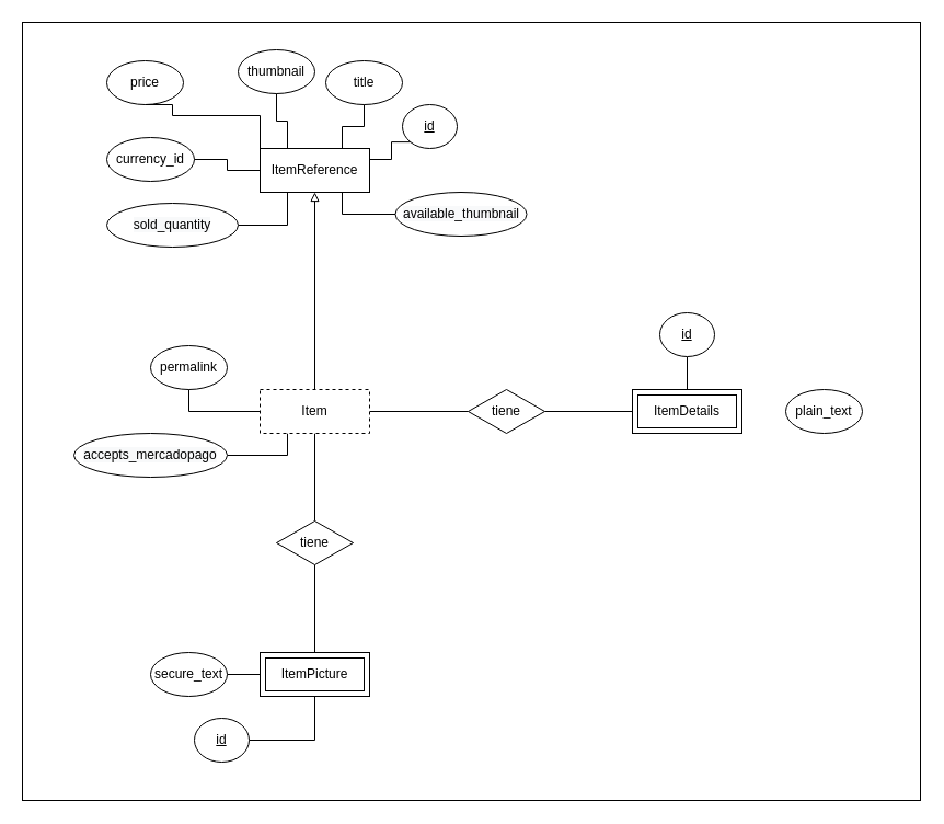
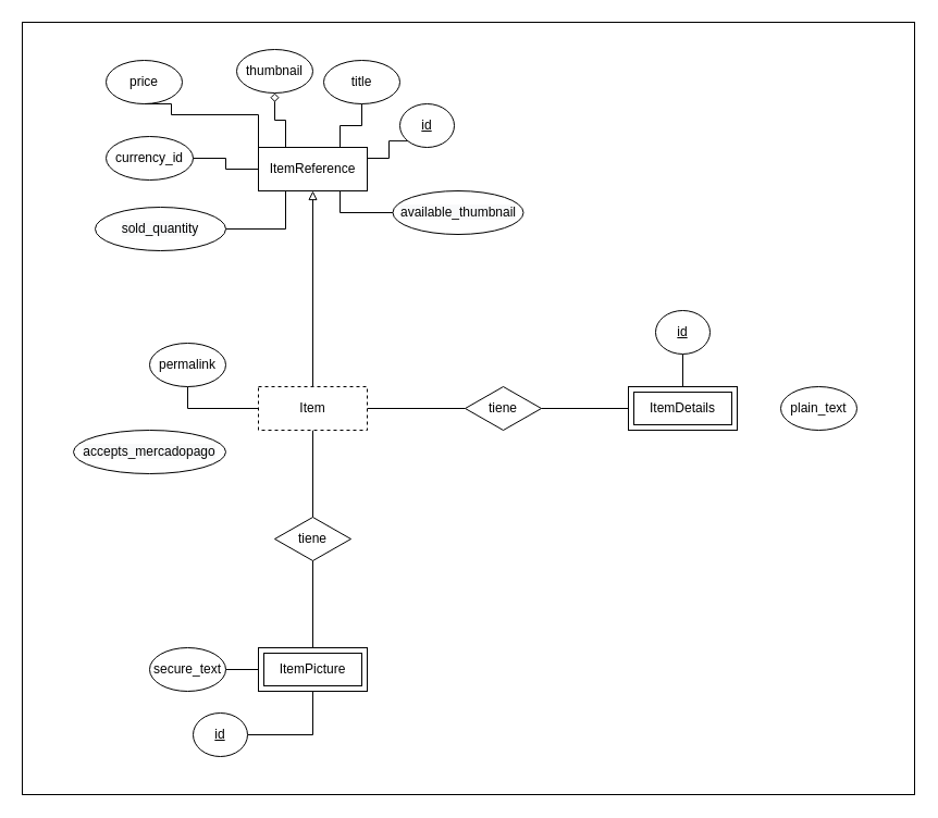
  <mxCell id="0" />
  <mxCell id="1" parent="0" />
  <mxCell id="2" value="" style="rounded=0;whiteSpace=wrap;html=1;" vertex="1" parent="1"><mxGeometry x="20" y="20" width="820" height="710" as="geometry" /></mxCell>
  <mxCell id="3" value="title" style="ellipse;whiteSpace=wrap;html=1;align=center;" vertex="1" parent="1"><mxGeometry x="297" y="55" width="70" height="40" as="geometry" /></mxCell>
  <mxCell id="4" value="id" style="ellipse;whiteSpace=wrap;html=1;align=center;fontStyle=4;" vertex="1" parent="1"><mxGeometry x="367" y="95" width="50" height="40" as="geometry" /></mxCell>
  <mxCell id="5" value="price" style="ellipse;whiteSpace=wrap;html=1;align=center;" vertex="1" parent="1"><mxGeometry x="97" y="55" width="70" height="40" as="geometry" /></mxCell>
  <mxCell id="6" value="currency_id" style="ellipse;whiteSpace=wrap;html=1;align=center;" vertex="1" parent="1"><mxGeometry x="97" y="125" width="80" height="40" as="geometry" /></mxCell>
  <mxCell id="7" style="edgeStyle=orthogonalEdgeStyle;rounded=0;orthogonalLoop=1;jettySize=auto;html=1;exitX=1;exitY=0.5;exitDx=0;exitDy=0;entryX=0.25;entryY=1;entryDx=0;entryDy=0;endArrow=none;endFill=0;" edge="1" parent="1" source="8" target="19"><mxGeometry relative="1" as="geometry" /></mxCell>
- <mxCell id="8" value="&lt;div style=&quot;text-align: center&quot;&gt;&lt;span style=&quot;text-align: left ; background-color: rgb(248 , 249 , 250)&quot;&gt;sold_quantity&lt;/span&gt;&lt;/div&gt;" style="ellipse;whiteSpace=wrap;html=1;align=center;" vertex="1" parent="1"><mxGeometry x="97" y="185" width="120" height="40" as="geometry" /></mxCell>
- <mxCell id="9" style="edgeStyle=orthogonalEdgeStyle;rounded=0;orthogonalLoop=1;jettySize=auto;html=1;entryX=0.25;entryY=1;entryDx=0;entryDy=0;endArrow=none;endFill=0;" edge="1" parent="1" source="10" target="25"><mxGeometry relative="1" as="geometry" /></mxCell>
+ <mxCell id="8" value="&lt;div style=&quot;text-align: center&quot;&gt;&lt;span style=&quot;text-align: left ; background-color: rgb(248 , 249 , 250)&quot;&gt;sold_quantity&lt;/span&gt;&lt;/div&gt;" style="ellipse;whiteSpace=wrap;html=1;align=center;" vertex="1" parent="1"><mxGeometry x="87" y="190" width="120" height="40" as="geometry" /></mxCell>
  <mxCell id="10" value="&lt;div style=&quot;text-align: center&quot;&gt;&lt;span style=&quot;text-align: left ; background-color: rgb(248 , 249 , 250)&quot;&gt;accepts_mercadopago&lt;/span&gt;&lt;/div&gt;" style="ellipse;whiteSpace=wrap;html=1;align=center;" vertex="1" parent="1"><mxGeometry x="67" y="395" width="140" height="40" as="geometry" /></mxCell>
  <mxCell id="11" value="thumbnail" style="ellipse;whiteSpace=wrap;html=1;align=center;" vertex="1" parent="1"><mxGeometry x="217" y="45" width="70" height="40" as="geometry" /></mxCell>
  <mxCell id="12" value="permalink" style="ellipse;whiteSpace=wrap;html=1;align=center;" vertex="1" parent="1"><mxGeometry x="137" y="315" width="70" height="40" as="geometry" /></mxCell>
  <mxCell id="13" style="edgeStyle=orthogonalEdgeStyle;rounded=0;orthogonalLoop=1;jettySize=auto;html=1;endArrow=none;endFill=0;" edge="1" parent="1" source="19" target="6"><mxGeometry relative="1" as="geometry" /></mxCell>
  <mxCell id="14" style="edgeStyle=orthogonalEdgeStyle;rounded=0;orthogonalLoop=1;jettySize=auto;html=1;exitX=0;exitY=0;exitDx=0;exitDy=0;entryX=0.5;entryY=1;entryDx=0;entryDy=0;endArrow=none;endFill=0;" edge="1" parent="1" source="19" target="5"><mxGeometry relative="1" as="geometry"><Array as="points"><mxPoint x="237" y="105" /><mxPoint x="157" y="105" /></Array></mxGeometry></mxCell>
- <mxCell id="15" style="edgeStyle=orthogonalEdgeStyle;rounded=0;orthogonalLoop=1;jettySize=auto;html=1;exitX=0.25;exitY=0;exitDx=0;exitDy=0;entryX=0.5;entryY=1;entryDx=0;entryDy=0;endArrow=none;endFill=0;" edge="1" parent="1" source="19" target="11"><mxGeometry relative="1" as="geometry" /></mxCell>
+ <mxCell id="15" style="edgeStyle=orthogonalEdgeStyle;rounded=0;orthogonalLoop=1;jettySize=auto;html=1;exitX=0.25;exitY=0;exitDx=0;exitDy=0;entryX=0.5;entryY=1;entryDx=0;entryDy=0;endArrow=diamond;endFill=0;" edge="1" parent="1" source="19" target="11"><mxGeometry relative="1" as="geometry" /></mxCell>
  <mxCell id="16" style="edgeStyle=orthogonalEdgeStyle;rounded=0;orthogonalLoop=1;jettySize=auto;html=1;exitX=0.75;exitY=0;exitDx=0;exitDy=0;entryX=0.5;entryY=1;entryDx=0;entryDy=0;endArrow=none;endFill=0;" edge="1" parent="1" source="19" target="3"><mxGeometry relative="1" as="geometry" /></mxCell>
  <mxCell id="17" style="edgeStyle=orthogonalEdgeStyle;rounded=0;orthogonalLoop=1;jettySize=auto;html=1;exitX=1;exitY=0.25;exitDx=0;exitDy=0;entryX=0;entryY=1;entryDx=0;entryDy=0;endArrow=none;endFill=0;" edge="1" parent="1" source="19" target="4"><mxGeometry relative="1" as="geometry" /></mxCell>
  <mxCell id="18" style="edgeStyle=orthogonalEdgeStyle;rounded=0;orthogonalLoop=1;jettySize=auto;html=1;exitX=0.75;exitY=1;exitDx=0;exitDy=0;entryX=0;entryY=0.5;entryDx=0;entryDy=0;endArrow=none;endFill=0;" edge="1" parent="1" source="19" target="31"><mxGeometry relative="1" as="geometry" /></mxCell>
  <mxCell id="19" value="ItemReference" style="whiteSpace=wrap;html=1;align=center;" vertex="1" parent="1"><mxGeometry x="237" y="135" width="100" height="40" as="geometry" /></mxCell>
  <mxCell id="20" value="plain_text" style="ellipse;whiteSpace=wrap;html=1;align=center;" vertex="1" parent="1"><mxGeometry x="717" y="355" width="70" height="40" as="geometry" /></mxCell>
  <mxCell id="21" style="edgeStyle=orthogonalEdgeStyle;rounded=0;orthogonalLoop=1;jettySize=auto;html=1;entryX=0.5;entryY=1;entryDx=0;entryDy=0;endArrow=block;endFill=0;" edge="1" parent="1" source="25" target="19"><mxGeometry relative="1" as="geometry" /></mxCell>
  <mxCell id="22" style="edgeStyle=orthogonalEdgeStyle;rounded=0;orthogonalLoop=1;jettySize=auto;html=1;exitX=0;exitY=0.5;exitDx=0;exitDy=0;entryX=0.5;entryY=1;entryDx=0;entryDy=0;endArrow=none;endFill=0;" edge="1" parent="1" source="25" target="12"><mxGeometry relative="1" as="geometry" /></mxCell>
  <mxCell id="23" style="edgeStyle=orthogonalEdgeStyle;rounded=0;orthogonalLoop=1;jettySize=auto;html=1;entryX=0;entryY=0.5;entryDx=0;entryDy=0;endArrow=none;endFill=0;" edge="1" parent="1" source="25" target="30"><mxGeometry relative="1" as="geometry" /></mxCell>
  <mxCell id="24" style="edgeStyle=orthogonalEdgeStyle;rounded=0;orthogonalLoop=1;jettySize=auto;html=1;entryX=0.5;entryY=0;entryDx=0;entryDy=0;endArrow=none;endFill=0;" edge="1" parent="1" source="25" target="34"><mxGeometry relative="1" as="geometry" /></mxCell>
  <mxCell id="25" value="Item" style="whiteSpace=wrap;html=1;align=center;dashed=1;" vertex="1" parent="1"><mxGeometry x="237" y="355" width="100" height="40" as="geometry" /></mxCell>
  <mxCell id="26" style="edgeStyle=orthogonalEdgeStyle;rounded=0;orthogonalLoop=1;jettySize=auto;html=1;endArrow=none;endFill=0;exitX=0.5;exitY=0;exitDx=0;exitDy=0;" edge="1" parent="1" source="28" target="27"><mxGeometry relative="1" as="geometry"><mxPoint x="627" y="355" as="sourcePoint" /></mxGeometry></mxCell>
  <mxCell id="27" value="id" style="ellipse;whiteSpace=wrap;html=1;align=center;fontStyle=4;" vertex="1" parent="1"><mxGeometry x="602" y="285" width="50" height="40" as="geometry" /></mxCell>
  <mxCell id="28" value="ItemDetails" style="shape=ext;margin=3;double=1;whiteSpace=wrap;html=1;align=center;" vertex="1" parent="1"><mxGeometry x="577" y="355" width="100" height="40" as="geometry" /></mxCell>
  <mxCell id="29" style="edgeStyle=orthogonalEdgeStyle;rounded=0;orthogonalLoop=1;jettySize=auto;html=1;entryX=0;entryY=0.5;entryDx=0;entryDy=0;endArrow=none;endFill=0;" edge="1" parent="1" source="30" target="28"><mxGeometry relative="1" as="geometry" /></mxCell>
  <mxCell id="30" value="tiene" style="shape=rhombus;perimeter=rhombusPerimeter;whiteSpace=wrap;html=1;align=center;" vertex="1" parent="1"><mxGeometry x="427" y="355" width="70" height="40" as="geometry" /></mxCell>
  <mxCell id="31" value="&lt;div style=&quot;text-align: center&quot;&gt;&lt;span style=&quot;text-align: left ; background-color: rgb(248 , 249 , 250)&quot;&gt;available_thumbnail&lt;/span&gt;&lt;/div&gt;" style="ellipse;whiteSpace=wrap;html=1;align=center;" vertex="1" parent="1"><mxGeometry x="360.5" y="175" width="120" height="40" as="geometry" /></mxCell>
  <mxCell id="32" value="ItemPicture" style="shape=ext;margin=3;double=1;whiteSpace=wrap;html=1;align=center;" vertex="1" parent="1"><mxGeometry x="237" y="595" width="100" height="40" as="geometry" /></mxCell>
  <mxCell id="33" style="edgeStyle=orthogonalEdgeStyle;rounded=0;orthogonalLoop=1;jettySize=auto;html=1;endArrow=none;endFill=0;" edge="1" parent="1" source="34" target="32"><mxGeometry relative="1" as="geometry" /></mxCell>
  <mxCell id="34" value="tiene" style="shape=rhombus;perimeter=rhombusPerimeter;whiteSpace=wrap;html=1;align=center;" vertex="1" parent="1"><mxGeometry x="252" y="475" width="70" height="40" as="geometry" /></mxCell>
  <mxCell id="35" style="edgeStyle=orthogonalEdgeStyle;rounded=0;orthogonalLoop=1;jettySize=auto;html=1;entryX=0;entryY=0.5;entryDx=0;entryDy=0;endArrow=none;endFill=0;" edge="1" parent="1" source="36" target="32"><mxGeometry relative="1" as="geometry" /></mxCell>
  <mxCell id="36" value="secure_text" style="ellipse;whiteSpace=wrap;html=1;align=center;" vertex="1" parent="1"><mxGeometry x="137" y="595" width="70" height="40" as="geometry" /></mxCell>
  <mxCell id="37" style="edgeStyle=orthogonalEdgeStyle;rounded=0;orthogonalLoop=1;jettySize=auto;html=1;entryX=0.5;entryY=1;entryDx=0;entryDy=0;endArrow=none;endFill=0;" edge="1" parent="1" source="38" target="32"><mxGeometry relative="1" as="geometry" /></mxCell>
  <mxCell id="38" value="id" style="ellipse;whiteSpace=wrap;html=1;align=center;fontStyle=4;" vertex="1" parent="1"><mxGeometry x="177" y="655" width="50" height="40" as="geometry" /></mxCell>
